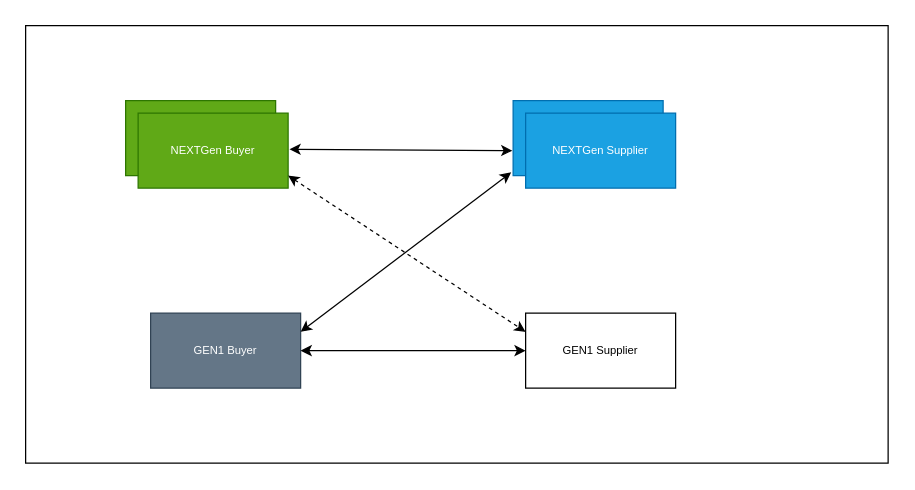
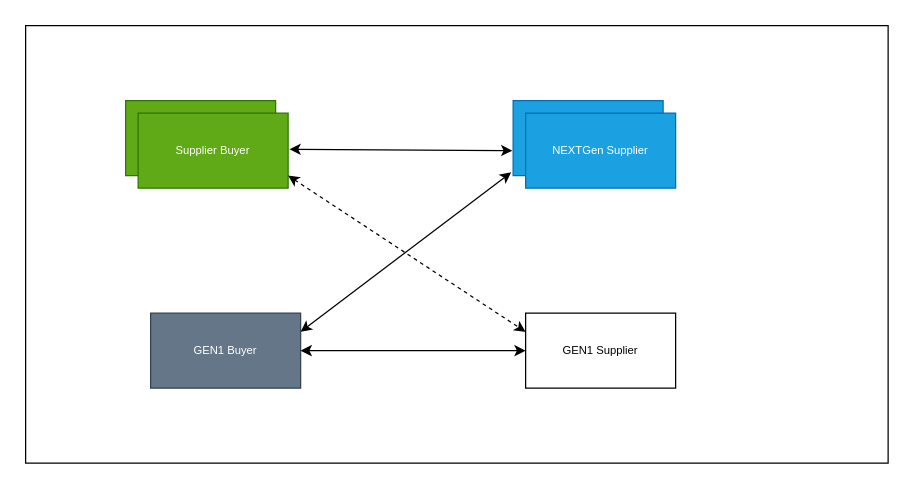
  <mxCell id="0" />
  <mxCell id="1" parent="0" />
  <mxCell id="2" value="" style="rounded=0;whiteSpace=wrap;html=1;" vertex="1" parent="1"><mxGeometry x="20" y="20" width="690" height="350" as="geometry" /></mxCell>
  <mxCell id="3" value="" style="rounded=0;whiteSpace=wrap;html=1;fontSize=9;fillColor=#60a917;fontColor=#ffffff;strokeColor=#2D7600;" vertex="1" parent="1"><mxGeometry x="100" y="80" width="120" height="60" as="geometry" /></mxCell>
- <mxCell id="4" value="&lt;font&gt;NEXTGen Buyer&lt;/font&gt;" style="rounded=0;whiteSpace=wrap;html=1;fontSize=9;fillColor=#60a917;fontColor=#ffffff;strokeColor=#2D7600;" vertex="1" parent="1"><mxGeometry x="110" y="90" width="120" height="60" as="geometry" /></mxCell>
+ <mxCell id="4" value="&lt;font&gt;Supplier Buyer&lt;/font&gt;" style="rounded=0;whiteSpace=wrap;html=1;fontSize=9;fillColor=#60a917;fontColor=#ffffff;strokeColor=#2D7600;" vertex="1" parent="1"><mxGeometry x="110" y="90" width="120" height="60" as="geometry" /></mxCell>
  <mxCell id="5" value="GEN1 Buyer" style="rounded=0;whiteSpace=wrap;html=1;fontSize=9;fillColor=#647687;fontColor=#ffffff;strokeColor=#314354;" vertex="1" parent="1"><mxGeometry x="120" y="250" width="120" height="60" as="geometry" /></mxCell>
  <mxCell id="6" value="" style="rounded=0;whiteSpace=wrap;html=1;fontSize=9;fillColor=#1ba1e2;fontColor=#ffffff;strokeColor=#006EAF;" vertex="1" parent="1"><mxGeometry x="410" y="80" width="120" height="60" as="geometry" /></mxCell>
  <mxCell id="7" value="NEXTGen Supplier" style="rounded=0;whiteSpace=wrap;html=1;fontSize=9;fillColor=#1ba1e2;fontColor=#ffffff;strokeColor=#006EAF;" vertex="1" parent="1"><mxGeometry x="420" y="90" width="120" height="60" as="geometry" /></mxCell>
  <mxCell id="8" value="GEN1 Supplier" style="rounded=0;whiteSpace=wrap;html=1;fontSize=9;" vertex="1" parent="1"><mxGeometry x="420" y="250" width="120" height="60" as="geometry" /></mxCell>
  <mxCell id="9" value="" style="endArrow=classic;startArrow=classic;html=1;rounded=0;exitX=1.009;exitY=0.481;exitDx=0;exitDy=0;fontSize=9;exitPerimeter=0;entryX=-0.005;entryY=0.667;entryDx=0;entryDy=0;entryPerimeter=0;" edge="1" parent="1" source="4" target="6"><mxGeometry width="50" height="50" relative="1" as="geometry"><mxPoint x="233" y="119" as="sourcePoint" /><mxPoint x="400" y="120" as="targetPoint" /></mxGeometry></mxCell>
  <mxCell id="10" value="" style="endArrow=classic;startArrow=classic;html=1;rounded=0;exitX=1;exitY=0.5;exitDx=0;exitDy=0;fontSize=9;entryX=0;entryY=0.5;entryDx=0;entryDy=0;" edge="1" parent="1" source="5" target="8"><mxGeometry width="50" height="50" relative="1" as="geometry"><mxPoint x="233" y="279.85" as="sourcePoint" /><mxPoint x="410" y="280" as="targetPoint" /></mxGeometry></mxCell>
  <mxCell id="11" value="" style="endArrow=classic;startArrow=classic;html=1;rounded=0;fontSize=9;entryX=-0.013;entryY=0.956;entryDx=0;entryDy=0;entryPerimeter=0;exitX=1;exitY=0.25;exitDx=0;exitDy=0;" edge="1" parent="1" source="5" target="6"><mxGeometry width="50" height="50" relative="1" as="geometry"><mxPoint x="240" y="250" as="sourcePoint" /><mxPoint x="410" y="150" as="targetPoint" /></mxGeometry></mxCell>
  <mxCell id="12" value="" style="endArrow=classic;startArrow=classic;html=1;rounded=0;fontSize=9;exitX=1;exitY=0.833;exitDx=0;exitDy=0;exitPerimeter=0;entryX=0;entryY=0.25;entryDx=0;entryDy=0;dashed=1;" edge="1" parent="1" source="4" target="8"><mxGeometry width="50" height="50" relative="1" as="geometry"><mxPoint x="240" y="150" as="sourcePoint" /><mxPoint x="410" y="250" as="targetPoint" /></mxGeometry></mxCell>
